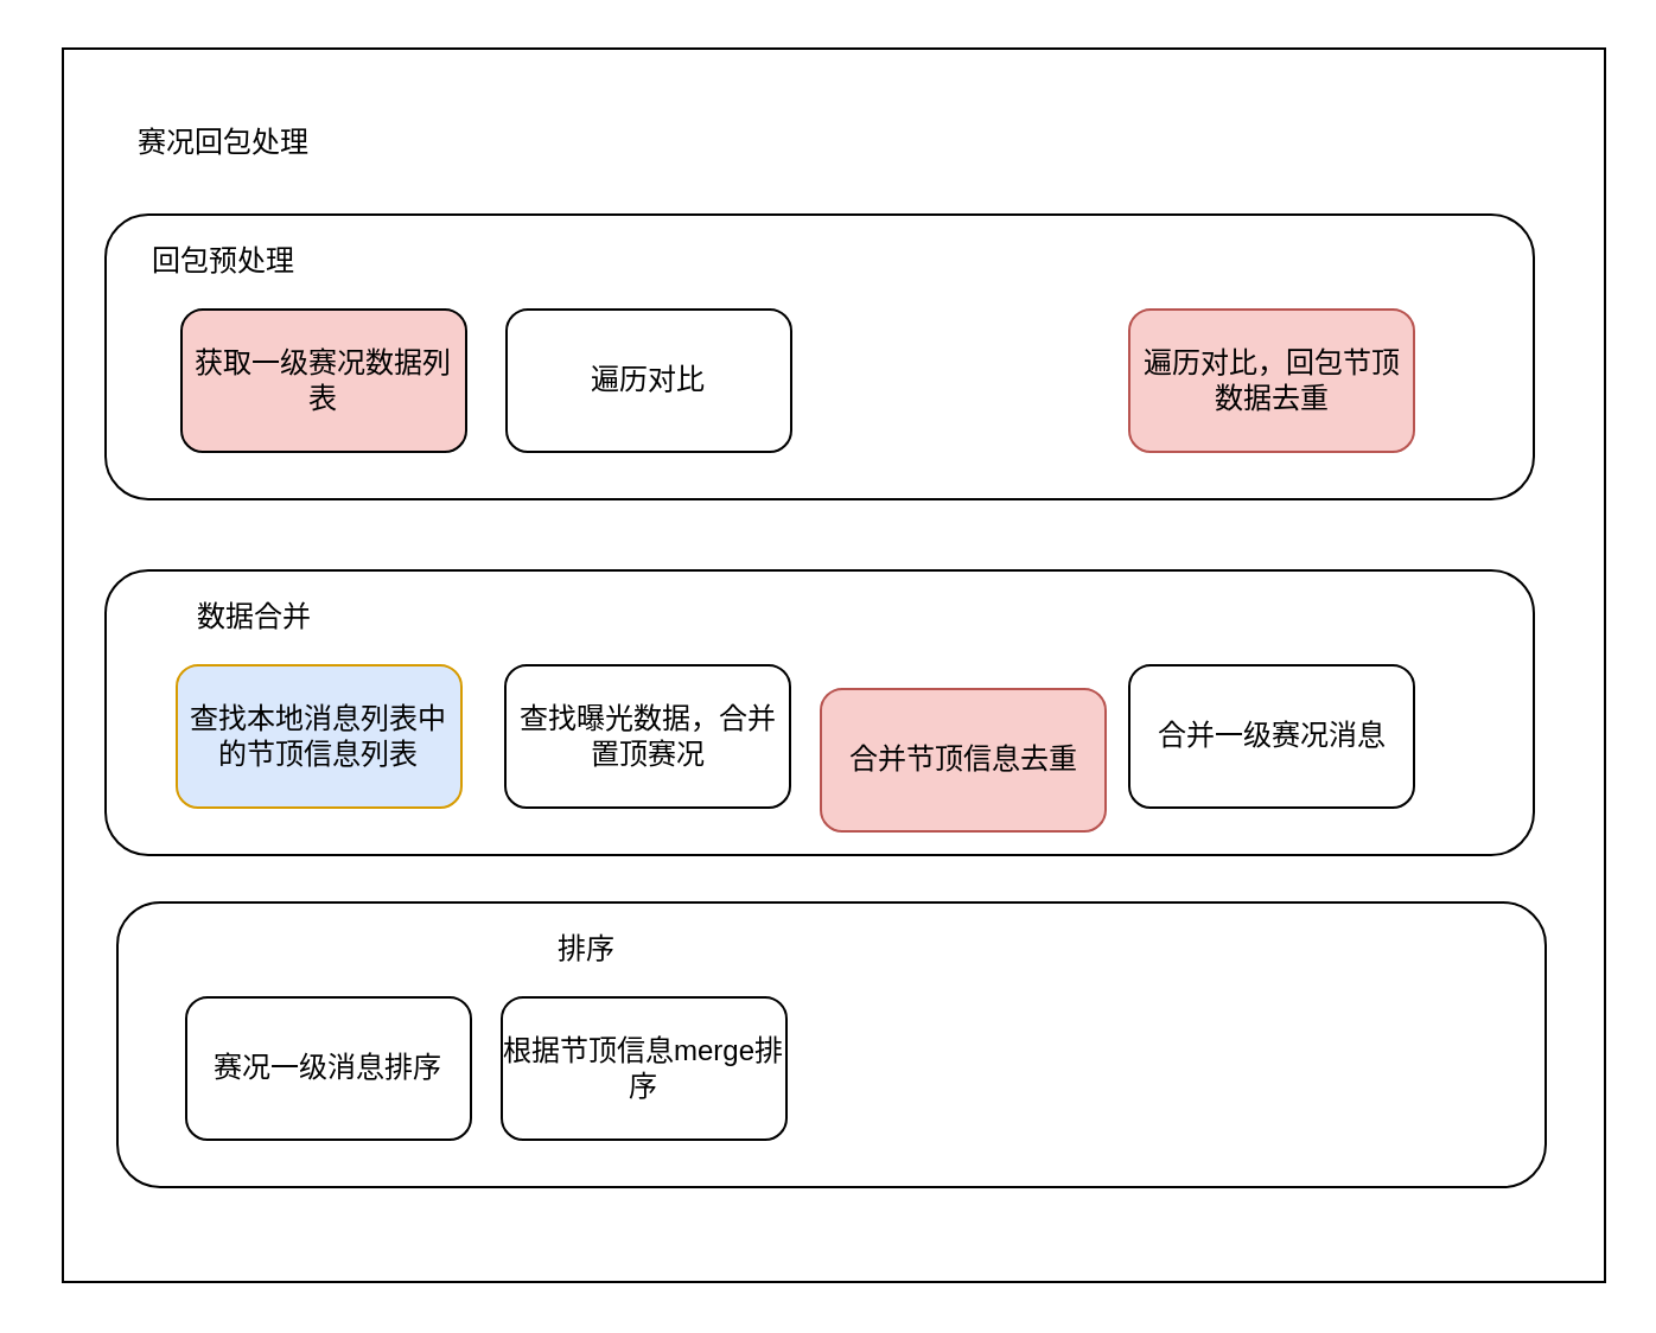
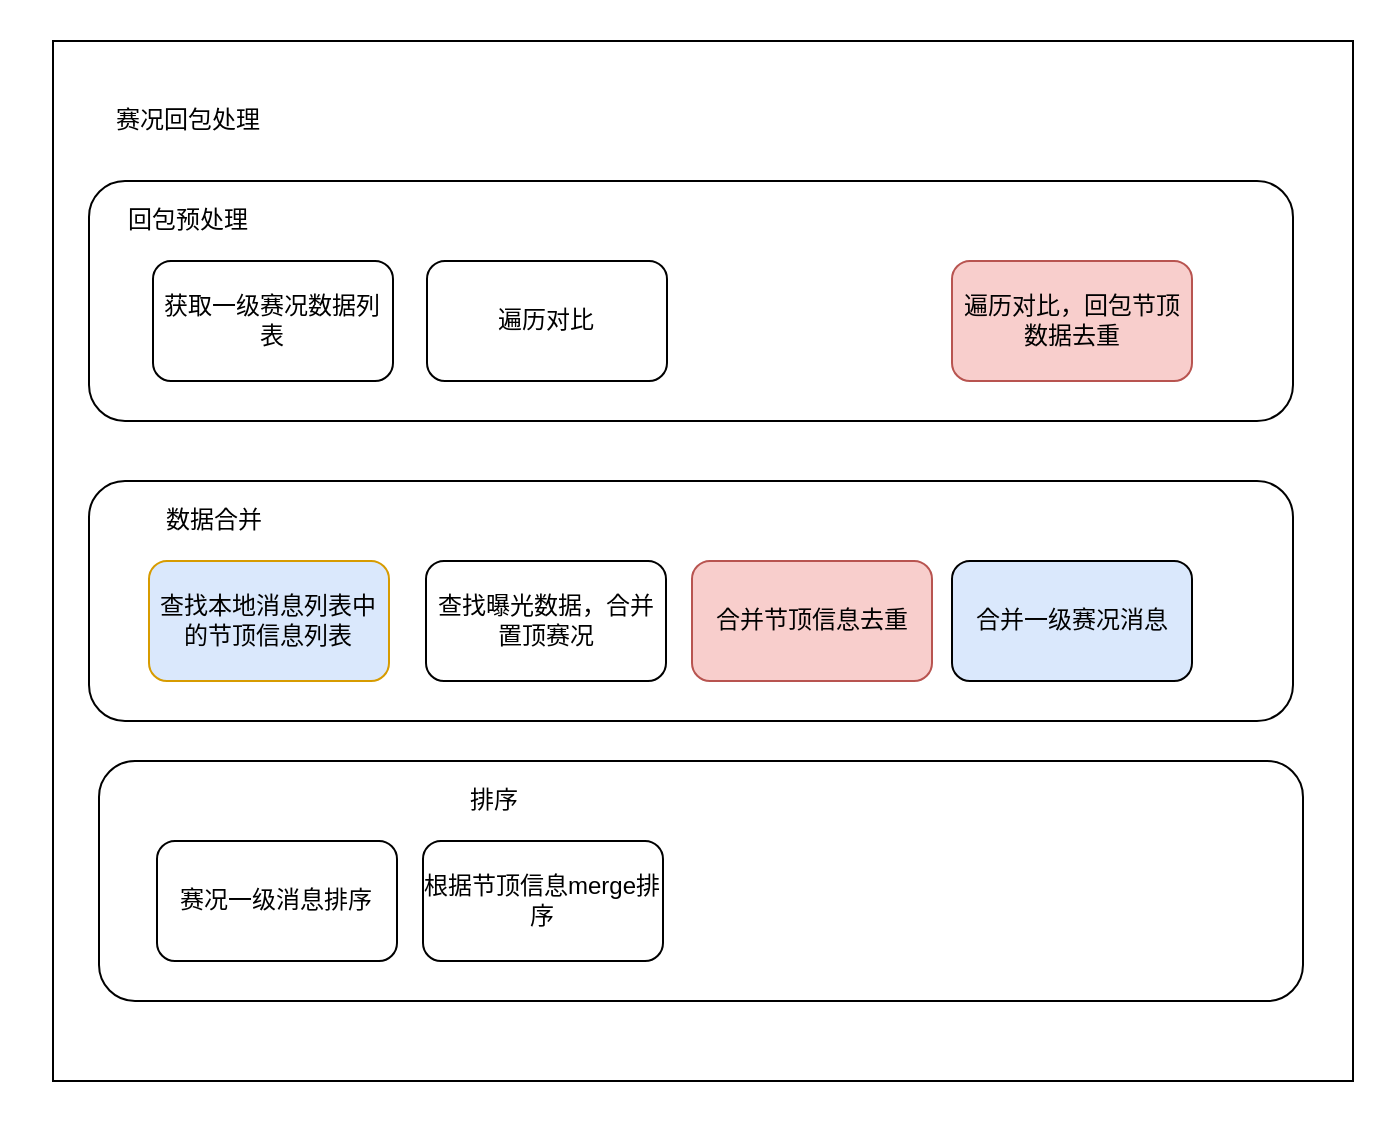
  <mxCell id="0" />
  <mxCell id="1" parent="0" />
  <mxCell id="2" value="" style="rounded=0;whiteSpace=wrap;html=1;" parent="1" vertex="1"><mxGeometry x="26" y="20" width="650" height="520" as="geometry" /></mxCell>
  <mxCell id="3" value="赛况回包处理" style="text;html=1;strokeColor=none;fillColor=none;align=center;verticalAlign=middle;whiteSpace=wrap;rounded=0;" parent="1" vertex="1"><mxGeometry x="20" y="20" width="148" height="80" as="geometry" /></mxCell>
  <mxCell id="4" value="" style="rounded=1;whiteSpace=wrap;html=1;" parent="1" vertex="1"><mxGeometry x="44" y="90" width="602" height="120" as="geometry" /></mxCell>
  <mxCell id="5" value="回包预处理" style="text;html=1;strokeColor=none;fillColor=none;align=center;verticalAlign=middle;whiteSpace=wrap;rounded=0;" parent="1" vertex="1"><mxGeometry x="58" y="100" width="72" height="20" as="geometry" /></mxCell>
- <mxCell id="6" value="获取一级赛况数据列表" style="rounded=1;whiteSpace=wrap;html=1;fillColor=#f8cecc;" parent="1" vertex="1"><mxGeometry x="76" y="130" width="120" height="60" as="geometry" /></mxCell>
+ <mxCell id="6" value="获取一级赛况数据列表" style="rounded=1;whiteSpace=wrap;html=1;" parent="1" vertex="1"><mxGeometry x="76" y="130" width="120" height="60" as="geometry" /></mxCell>
  <mxCell id="7" value="遍历对比" style="rounded=1;whiteSpace=wrap;html=1;" parent="1" vertex="1"><mxGeometry x="213" y="130" width="120" height="60" as="geometry" /></mxCell>
  <mxCell id="8" value="" style="rounded=1;whiteSpace=wrap;html=1;" vertex="1" parent="1"><mxGeometry x="44" y="240" width="602" height="120" as="geometry" /></mxCell>
  <mxCell id="9" value="数据合并" style="text;html=1;strokeColor=none;fillColor=none;align=center;verticalAlign=middle;whiteSpace=wrap;rounded=0;" vertex="1" parent="1"><mxGeometry x="58" y="250" width="98" height="20" as="geometry" /></mxCell>
- <mxCell id="10" value="合并节顶信息去重" style="rounded=1;whiteSpace=wrap;html=1;fillColor=#f8cecc;strokeColor=#b85450;" vertex="1" parent="1"><mxGeometry x="345.5" y="290" width="120" height="60" as="geometry" /></mxCell>
- <mxCell id="11" value="合并一级赛况消息" style="rounded=1;whiteSpace=wrap;html=1;" vertex="1" parent="1"><mxGeometry x="475.5" y="280" width="120" height="60" as="geometry" /></mxCell>
+ <mxCell id="10" value="合并节顶信息去重" style="rounded=1;whiteSpace=wrap;html=1;fillColor=#f8cecc;strokeColor=#b85450;" vertex="1" parent="1"><mxGeometry x="345.5" y="280" width="120" height="60" as="geometry" /></mxCell>
+ <mxCell id="11" value="合并一级赛况消息" style="rounded=1;whiteSpace=wrap;html=1;fillColor=#dae8fc;" vertex="1" parent="1"><mxGeometry x="475.5" y="280" width="120" height="60" as="geometry" /></mxCell>
  <mxCell id="12" value="" style="rounded=1;whiteSpace=wrap;html=1;" vertex="1" parent="1"><mxGeometry x="49" y="380" width="602" height="120" as="geometry" /></mxCell>
  <mxCell id="13" value="排序" style="text;html=1;strokeColor=none;fillColor=none;align=center;verticalAlign=middle;whiteSpace=wrap;rounded=0;" vertex="1" parent="1"><mxGeometry x="198" y="390" width="98" height="20" as="geometry" /></mxCell>
  <mxCell id="14" value="赛况一级消息排序" style="rounded=1;whiteSpace=wrap;html=1;" vertex="1" parent="1"><mxGeometry x="78" y="420" width="120" height="60" as="geometry" /></mxCell>
  <mxCell id="15" value="根据节顶信息merge排序" style="rounded=1;whiteSpace=wrap;html=1;" vertex="1" parent="1"><mxGeometry x="211" y="420" width="120" height="60" as="geometry" /></mxCell>
  <mxCell id="16" value="查找曝光数据，合并置顶赛况" style="rounded=1;whiteSpace=wrap;html=1;" vertex="1" parent="1"><mxGeometry x="212.5" y="280" width="120" height="60" as="geometry" /></mxCell>
  <mxCell id="17" value="查找本地消息列表中的节顶信息列表" style="rounded=1;whiteSpace=wrap;html=1;fillColor=#dae8fc;strokeColor=#d79b00;" vertex="1" parent="1"><mxGeometry x="74" y="280" width="120" height="60" as="geometry" /></mxCell>
  <mxCell id="18" value="遍历对比，回包节顶数据去重" style="rounded=1;whiteSpace=wrap;html=1;fillColor=#f8cecc;strokeColor=#b85450;" vertex="1" parent="1"><mxGeometry x="475.5" y="130" width="120" height="60" as="geometry" /></mxCell>
